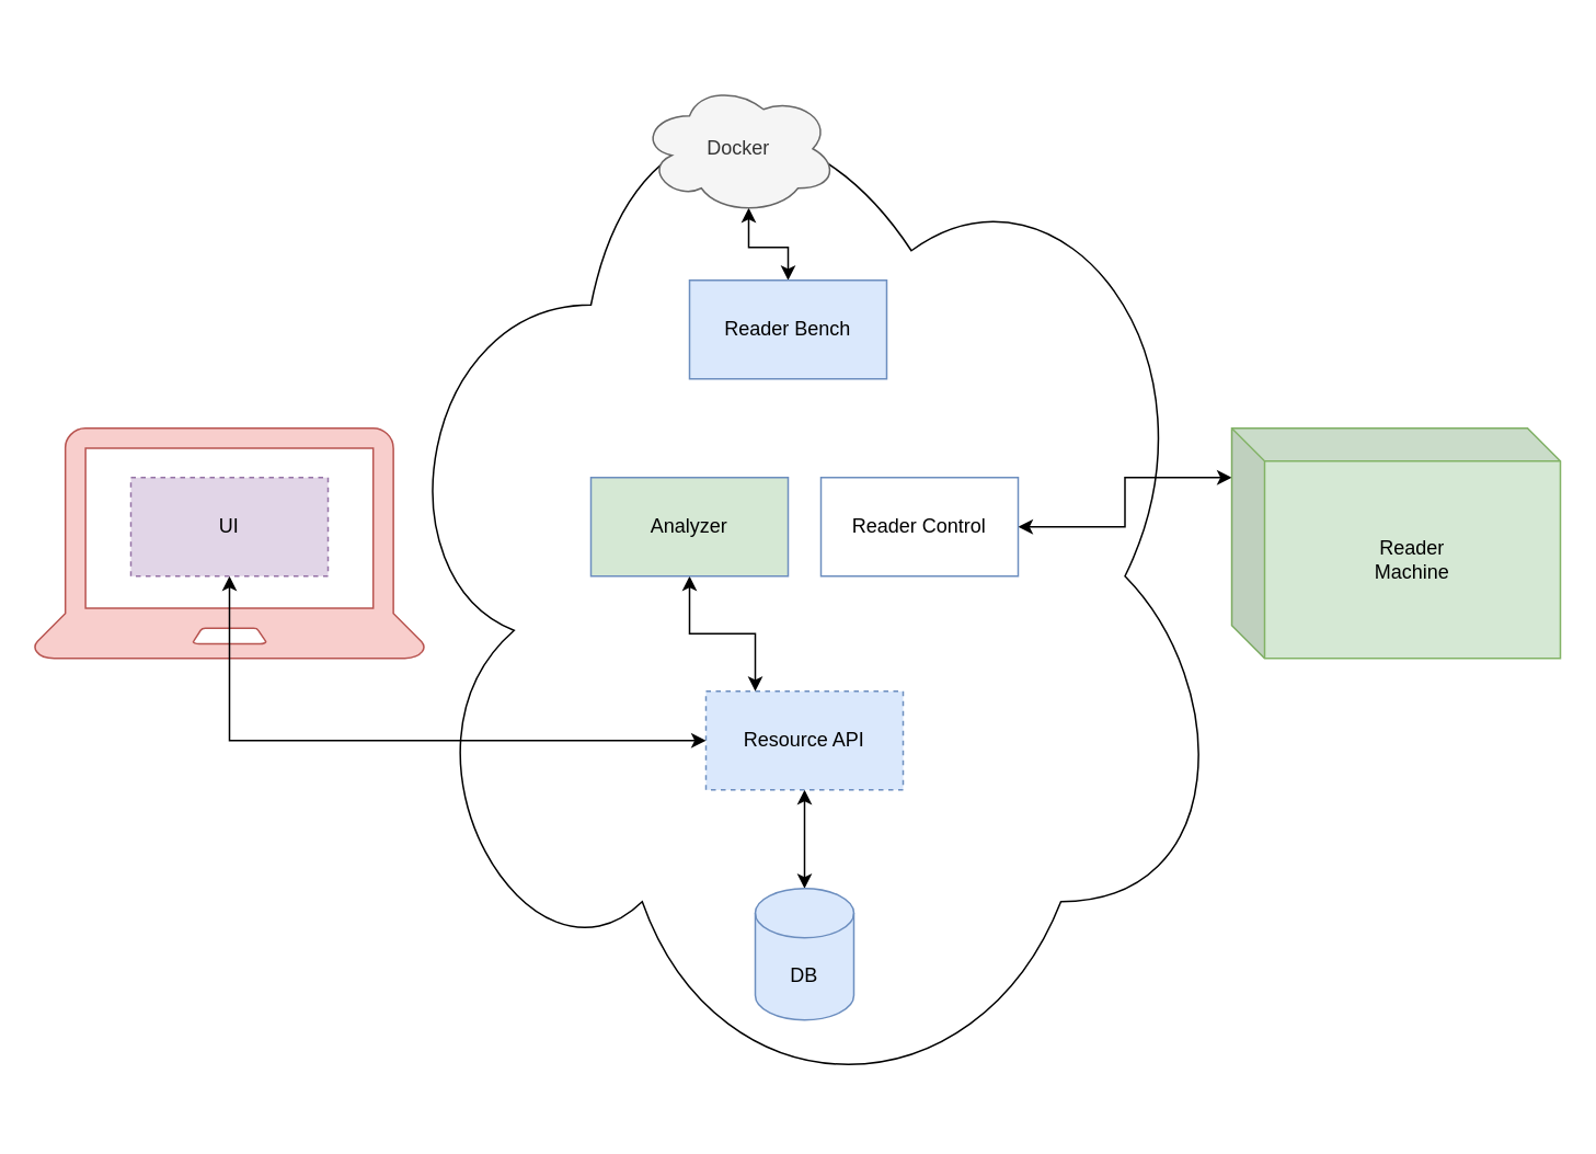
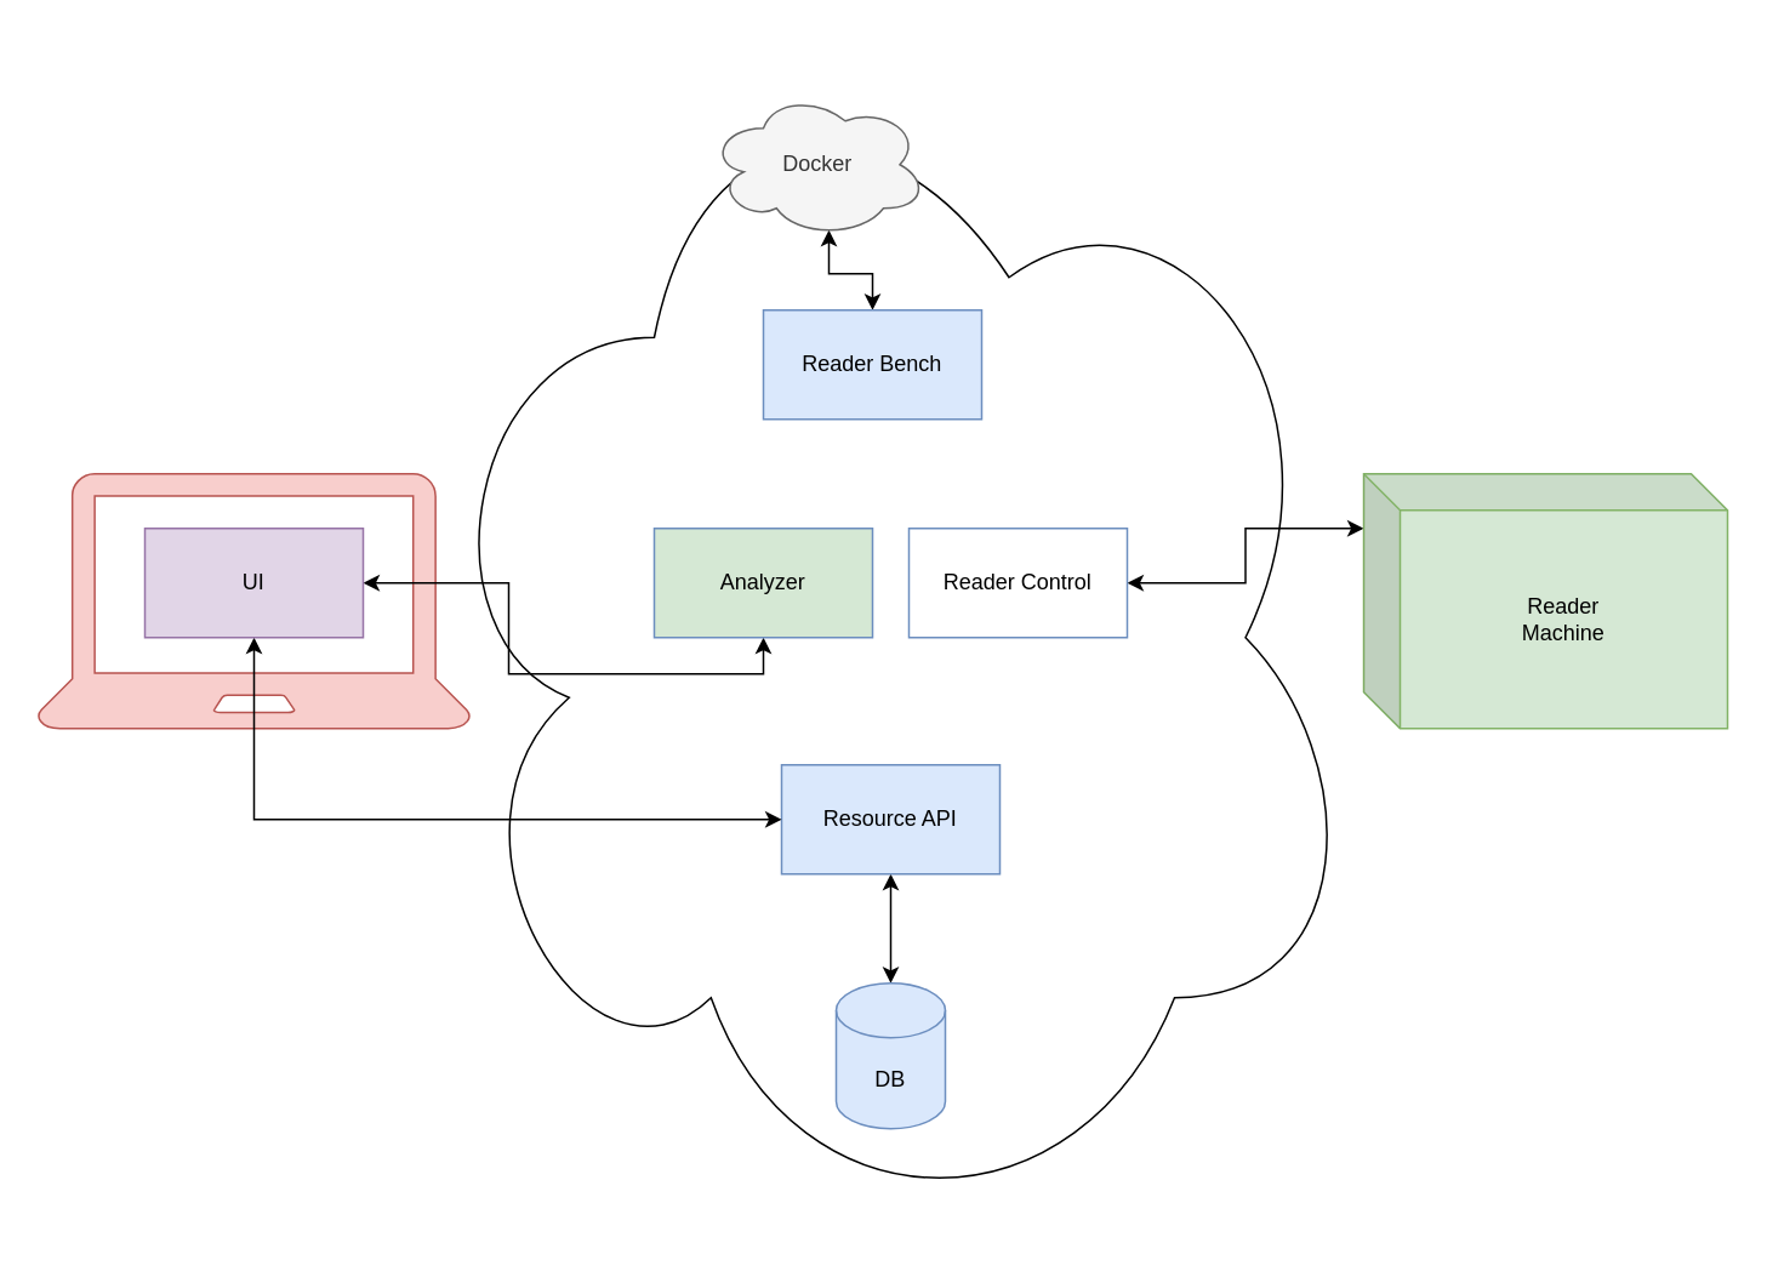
  <mxCell id="0" />
  <mxCell id="1" parent="0" />
  <mxCell id="2" value="" style="sketch=0;pointerEvents=1;shadow=0;dashed=0;html=1;strokeColor=#b85450;fillColor=#f8cecc;labelPosition=center;verticalLabelPosition=bottom;verticalAlign=top;outlineConnect=0;align=center;shape=mxgraph.office.devices.laptop;" vertex="1" parent="1"><mxGeometry x="20" y="260" width="238" height="140" as="geometry" /></mxCell>
  <mxCell id="3" value="" style="ellipse;shape=cloud;whiteSpace=wrap;html=1;" vertex="1" parent="1"><mxGeometry x="229" y="20" width="520" height="660" as="geometry" /></mxCell>
  <mxCell id="4" style="edgeStyle=orthogonalEdgeStyle;rounded=0;orthogonalLoop=1;jettySize=auto;html=1;exitX=0.5;exitY=1;exitDx=0;exitDy=0;entryX=0.5;entryY=0;entryDx=0;entryDy=0;entryPerimeter=0;startArrow=classic;startFill=1;" edge="1" parent="1" source="5" target="6"><mxGeometry relative="1" as="geometry" /></mxCell>
- <mxCell id="5" value="Resource API" style="rounded=0;whiteSpace=wrap;html=1;fillColor=#dae8fc;strokeColor=#6c8ebf;dashed=1;" vertex="1" parent="1"><mxGeometry x="429" y="420" width="120" height="60" as="geometry" /></mxCell>
+ <mxCell id="5" value="Resource API" style="rounded=0;whiteSpace=wrap;html=1;fillColor=#dae8fc;strokeColor=#6c8ebf;" vertex="1" parent="1"><mxGeometry x="429" y="420" width="120" height="60" as="geometry" /></mxCell>
  <mxCell id="6" value="DB" style="shape=cylinder3;whiteSpace=wrap;html=1;boundedLbl=1;backgroundOutline=1;size=15;fillColor=#dae8fc;strokeColor=#6c8ebf;" vertex="1" parent="1"><mxGeometry x="459" y="540" width="60" height="80" as="geometry" /></mxCell>
  <mxCell id="7" style="edgeStyle=orthogonalEdgeStyle;rounded=0;orthogonalLoop=1;jettySize=auto;html=1;exitX=1;exitY=0.5;exitDx=0;exitDy=0;entryX=0;entryY=0;entryDx=0;entryDy=30;entryPerimeter=0;startArrow=classic;startFill=1;" edge="1" parent="1" source="8" target="13"><mxGeometry relative="1" as="geometry" /></mxCell>
  <mxCell id="8" value="Reader Control" style="rounded=0;whiteSpace=wrap;html=1;fillColor=#ffffff;strokeColor=#6c8ebf;" vertex="1" parent="1"><mxGeometry x="499" y="290" width="120" height="60" as="geometry" /></mxCell>
- <mxCell id="9" style="edgeStyle=orthogonalEdgeStyle;rounded=0;orthogonalLoop=1;jettySize=auto;html=1;exitX=0.5;exitY=1;exitDx=0;exitDy=0;entryX=0.25;entryY=0;entryDx=0;entryDy=0;startArrow=classic;startFill=1;" edge="1" parent="1" source="10" target="5"><mxGeometry relative="1" as="geometry" /></mxCell>
+ <mxCell id="9" style="edgeStyle=orthogonalEdgeStyle;rounded=0;orthogonalLoop=1;jettySize=auto;html=1;exitX=0.5;exitY=1;exitDx=0;exitDy=0;startArrow=classic;startFill=1;" edge="1" parent="1" source="10" target="12"><mxGeometry relative="1" as="geometry" /></mxCell>
  <mxCell id="10" value="Analyzer" style="rounded=0;whiteSpace=wrap;html=1;fillColor=#d5e8d4;strokeColor=#6c8ebf;" vertex="1" parent="1"><mxGeometry x="359" y="290" width="120" height="60" as="geometry" /></mxCell>
  <mxCell id="11" style="edgeStyle=orthogonalEdgeStyle;rounded=0;orthogonalLoop=1;jettySize=auto;html=1;exitX=0.5;exitY=1;exitDx=0;exitDy=0;entryX=0;entryY=0.5;entryDx=0;entryDy=0;startArrow=classic;startFill=1;" edge="1" parent="1" source="12" target="5"><mxGeometry relative="1" as="geometry" /></mxCell>
- <mxCell id="12" value="UI" style="rounded=0;whiteSpace=wrap;html=1;fillColor=#e1d5e7;strokeColor=#9673a6;dashed=1;" vertex="1" parent="1"><mxGeometry x="79" y="290" width="120" height="60" as="geometry" /></mxCell>
+ <mxCell id="12" value="UI" style="rounded=0;whiteSpace=wrap;html=1;fillColor=#e1d5e7;strokeColor=#9673a6;" vertex="1" parent="1"><mxGeometry x="79" y="290" width="120" height="60" as="geometry" /></mxCell>
  <mxCell id="13" value="Reader&lt;br&gt;Machine" style="shape=cube;whiteSpace=wrap;html=1;boundedLbl=1;backgroundOutline=1;darkOpacity=0.05;darkOpacity2=0.1;fillColor=#d5e8d4;strokeColor=#82b366;" vertex="1" parent="1"><mxGeometry x="749" y="260" width="200" height="140" as="geometry" /></mxCell>
  <mxCell id="14" style="edgeStyle=orthogonalEdgeStyle;rounded=0;orthogonalLoop=1;jettySize=auto;html=1;exitX=0.5;exitY=0;exitDx=0;exitDy=0;entryX=0.55;entryY=0.95;entryDx=0;entryDy=0;entryPerimeter=0;startArrow=classic;startFill=1;" edge="1" parent="1" source="15" target="16"><mxGeometry relative="1" as="geometry" /></mxCell>
  <mxCell id="15" value="Reader Bench" style="rounded=0;whiteSpace=wrap;html=1;fillColor=#dae8fc;strokeColor=#6c8ebf;" vertex="1" parent="1"><mxGeometry x="419" y="170" width="120" height="60" as="geometry" /></mxCell>
  <mxCell id="16" value="Docker" style="ellipse;shape=cloud;whiteSpace=wrap;html=1;fillColor=#f5f5f5;fontColor=#333333;strokeColor=#666666;" vertex="1" parent="1"><mxGeometry x="389" y="50" width="120" height="80" as="geometry" /></mxCell>
